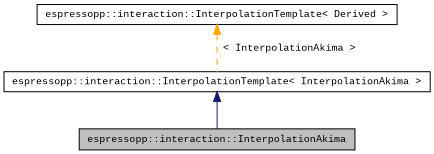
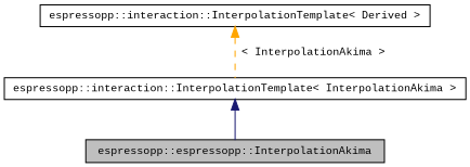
  digraph {
    fontname="Liberation Mono"
    rankdir=TB
    node [color=black fillcolor=white fontname="Liberation Mono" fontsize=10 shape=record style=filled]
    edge [dir=back fontname="Liberation Mono" fontsize=10 labelfontname=Helvetica labelfontsize=10]
-   n1 [fillcolor=grey75 fontcolor=black height=0.2 label="espressopp::interaction::InterpolationAkima" width=0.4]
+   n1 [fillcolor=grey75 fontcolor=black height=0.2 label="espressopp::espressopp::InterpolationAkima" width=0.4]
    n2 [height=0.2 label="espressopp::interaction::InterpolationTemplate\< InterpolationAkima \>" width=0.4]
    n3 [height=0.2 label="espressopp::interaction::InterpolationTemplate\< Derived \>" width=0.4]
    n2 -> n1 [color=midnightblue style=solid]
    n3 -> n2 [color=orange label=" \< InterpolationAkima \>" style=dashed]
  }
